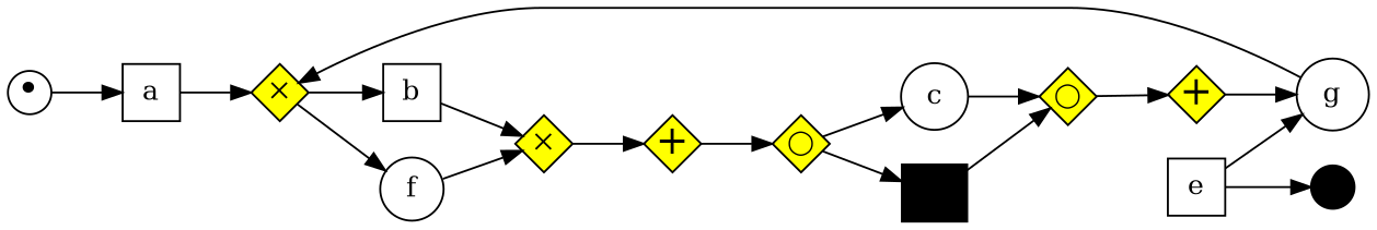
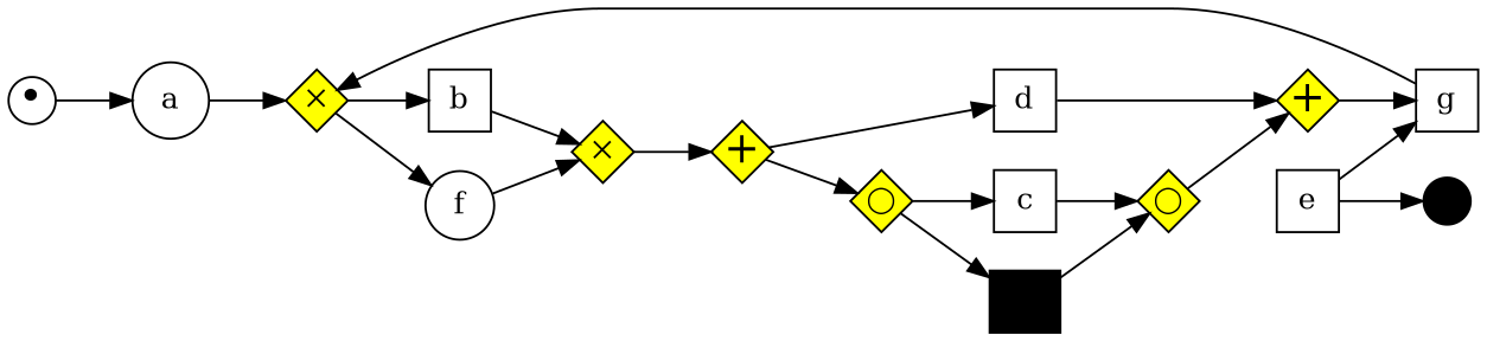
  digraph {
    rankdir=LR
    node [shape=rect]
-   a [height=0.4 width=.4]
+   a [height=0.4 shape=circle width=.4]
    e [height=0.4 width=.4]
-   g [height=0.4 shape=circle width=.4]
-   c [height=0.4 shape=circle width=.4]
+   g [height=0.4 width=.4]
+   c [height=0.4 width=.4]
+   d [height=0.4 width=.4]
    s1 [fillcolor=black height=0.4 style=filled width=.4]
    b [height=0.4 width=.4]
    f [height=0.4 shape=circle width=.4]
    n9 [fixedsize=true fontsize=20 height=.3 label="&bull;" shape=circle width=.3]
    out [fillcolor=black fixedsize=true height=.3 shape=circle style=filled width=.3]
    n11 [fillcolor=yellow fixedsize=true fontsize=12 height=.4 label=<&#x2715;> shape=diamond style=filled width=.4]
    n12 [fillcolor=yellow fixedsize=true fontsize=12 height=.4 label=<&#x2715;> shape=diamond style=filled width=.4]
    n13 [fillcolor=yellow fixedsize=true fontsize=20 height=.4 label=<&#43;> shape=diamond style=filled width=.4]
    n14 [fillcolor=yellow fixedsize=true fontsize=20 height=.4 label=<&#43;> shape=diamond style=filled width=.4]
    n15 [fillcolor=yellow fixedsize=true fontsize=12 height=.4 label=<&#9711;> shape=diamond style=filled width=.4]
    n16 [fillcolor=yellow fixedsize=true fontsize=12 height=.4 label=<&#9711;> shape=diamond style=filled width=.4]
    subgraph sub_1 {
      a
      e
      g
    }
    subgraph sub_2 {
      rank=same
      c
+     d
      s1
    }
    subgraph sub_3 {
      n11
      n12
    }
    subgraph sub_4 {
      rank=same
      b
      f
    }
    subgraph sub_5 {
      n9
      out
    }
    subgraph sub_6 {
      n13
      n14
    }
    subgraph sub_7 {
      n15
      n16
    }
    subgraph sub_8 {
      a
      e
      g
      c
+     d
      b
      f
    }
    subgraph sub_9 {
      s1
    }
    a -> n11
    e -> g
    e -> out
    g -> n11
    c -> n16
+   d -> n14
    s1 -> n16
    b -> n12
    f -> n12
    n9 -> a
    n11 -> b
    n11 -> f
    n12 -> n13
+   n13 -> d
    n13 -> n15
    n14 -> g
    n15 -> c
    n15 -> s1
    n16 -> n14
  }
